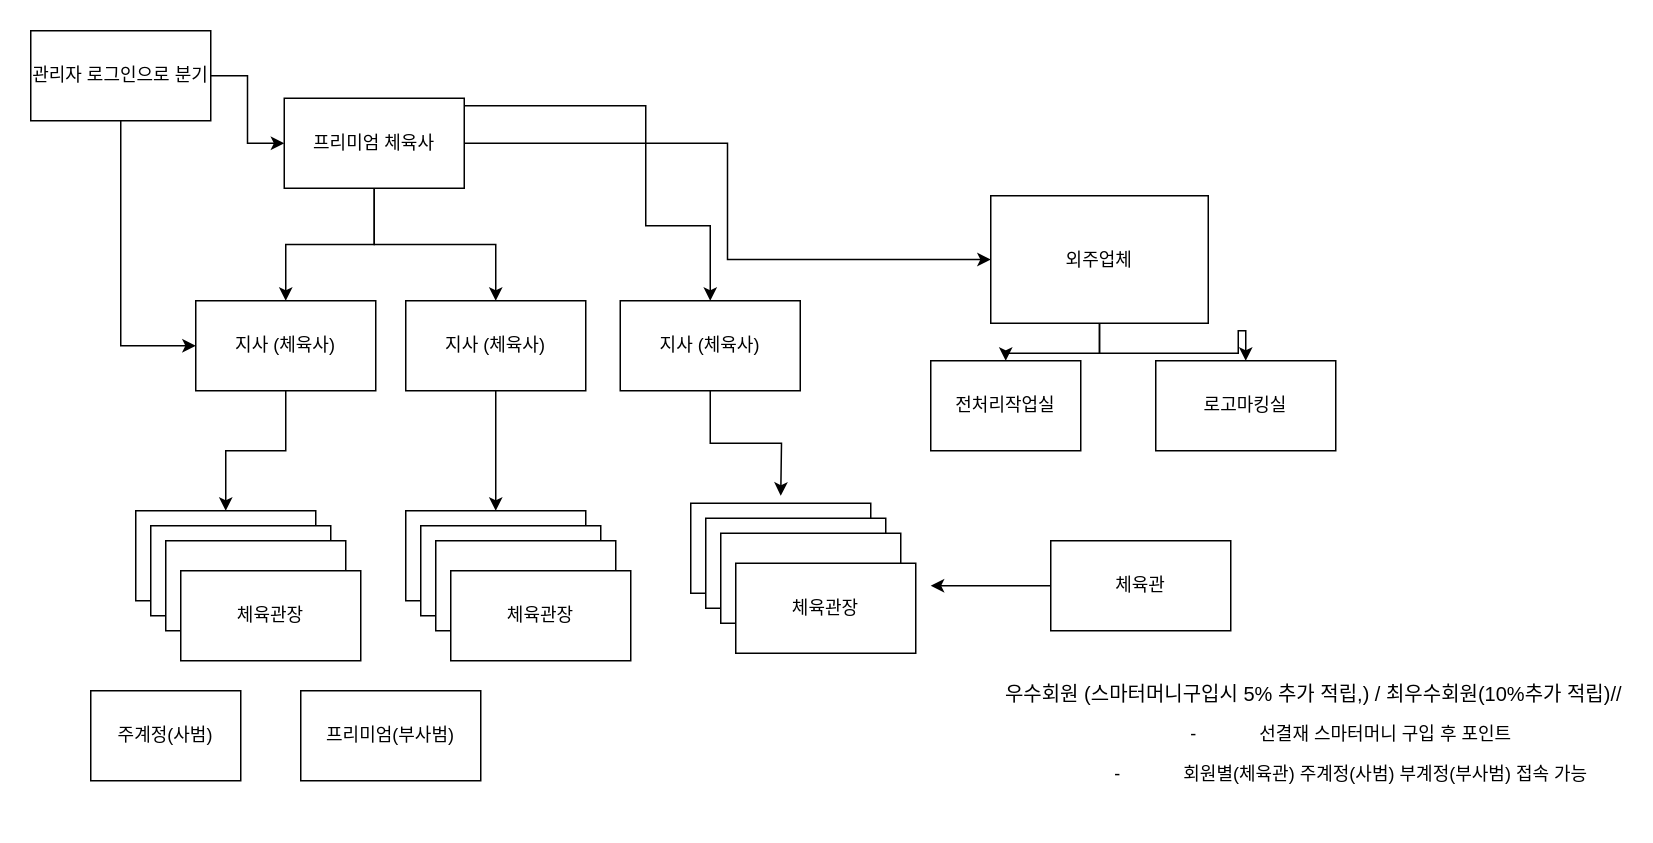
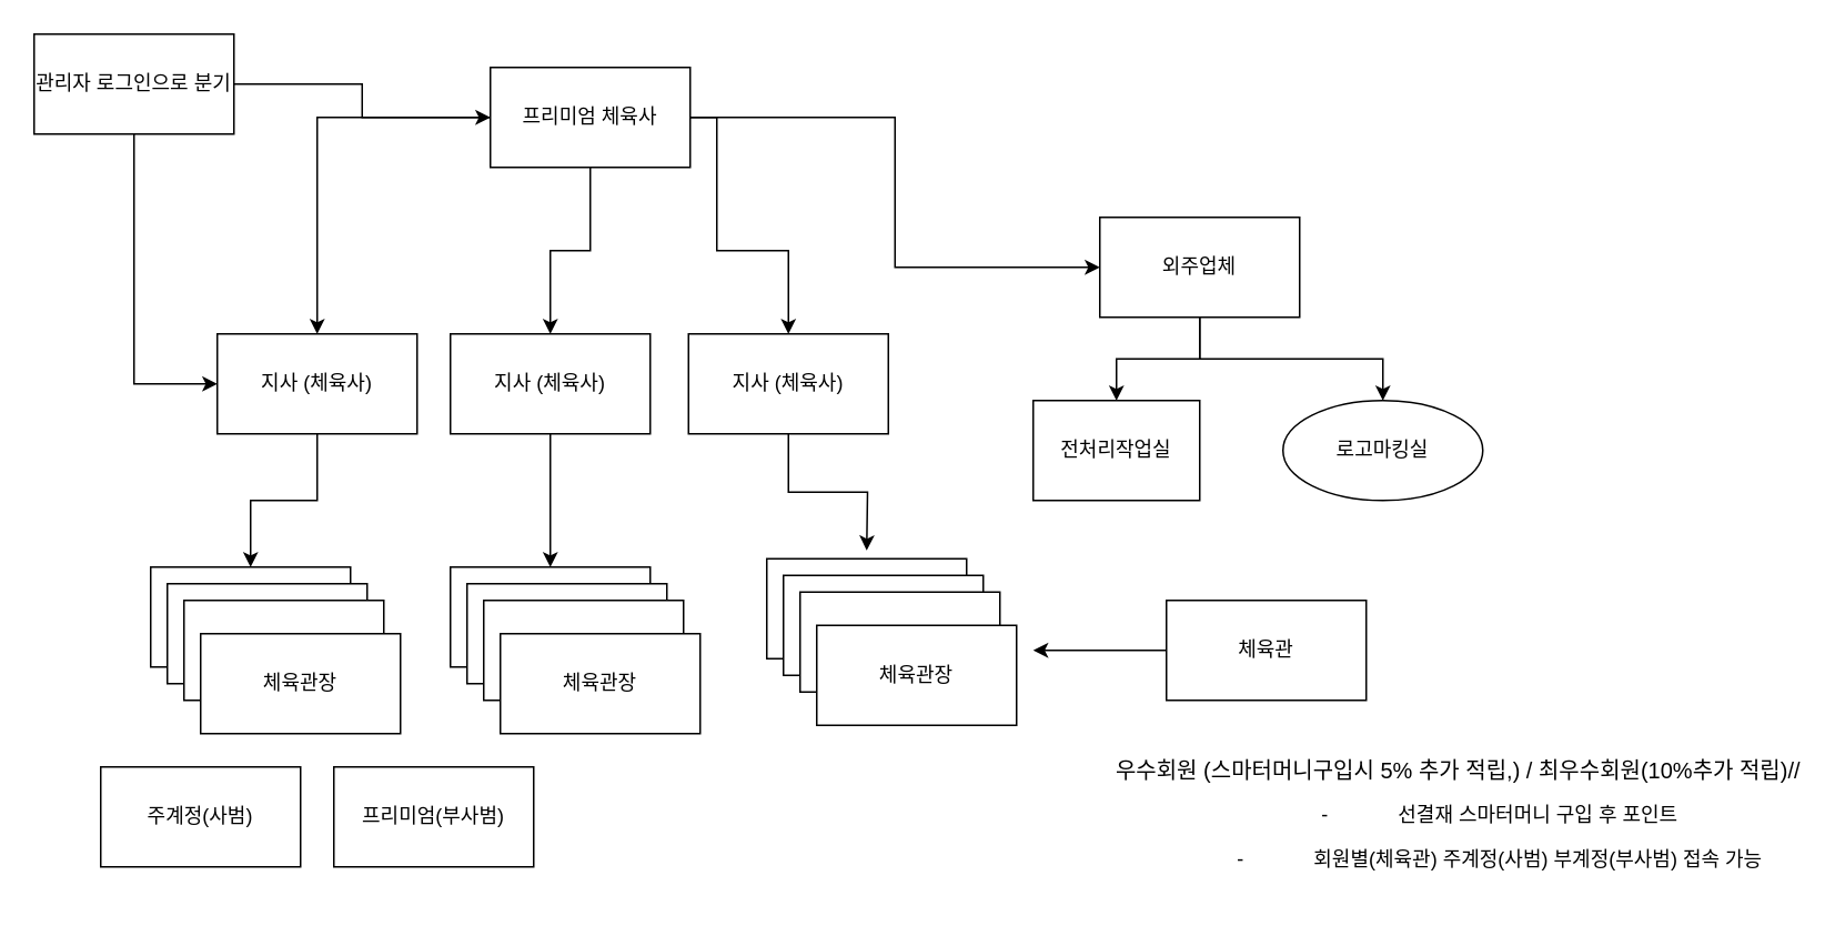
  <mxCell id="0" />
  <mxCell id="1" parent="0" />
  <mxCell id="2" style="edgeStyle=orthogonalEdgeStyle;rounded=0;orthogonalLoop=1;jettySize=auto;html=1;entryX=0.5;entryY=0;entryDx=0;entryDy=0;" edge="1" parent="1" source="6" target="10"><mxGeometry relative="1" as="geometry" /></mxCell>
  <mxCell id="3" style="edgeStyle=orthogonalEdgeStyle;rounded=0;orthogonalLoop=1;jettySize=auto;html=1;entryX=0.5;entryY=0;entryDx=0;entryDy=0;" edge="1" parent="1" source="6" target="8"><mxGeometry relative="1" as="geometry" /></mxCell>
  <mxCell id="4" style="edgeStyle=orthogonalEdgeStyle;rounded=0;orthogonalLoop=1;jettySize=auto;html=1;entryX=0.5;entryY=0;entryDx=0;entryDy=0;" edge="1" parent="1" source="6" target="12"><mxGeometry relative="1" as="geometry"><Array as="points"><mxPoint x="430" y="70" /><mxPoint x="430" y="150" /><mxPoint x="473" y="150" /></Array></mxGeometry></mxCell>
  <mxCell id="5" style="edgeStyle=orthogonalEdgeStyle;rounded=0;orthogonalLoop=1;jettySize=auto;html=1;entryX=0;entryY=0.5;entryDx=0;entryDy=0;" edge="1" parent="1" source="6" target="35"><mxGeometry relative="1" as="geometry" /></mxCell>
- <mxCell id="6" value="프리미엄 체육사" style="rounded=0;whiteSpace=wrap;html=1;" vertex="1" parent="1"><mxGeometry x="189" y="65" width="120" height="60" as="geometry" /></mxCell>
+ <mxCell id="6" value="프리미엄 체육사" style="rounded=0;whiteSpace=wrap;html=1;" vertex="1" parent="1"><mxGeometry x="294" y="40" width="120" height="60" as="geometry" /></mxCell>
  <mxCell id="7" style="edgeStyle=orthogonalEdgeStyle;rounded=0;orthogonalLoop=1;jettySize=auto;html=1;entryX=0.5;entryY=0;entryDx=0;entryDy=0;" edge="1" parent="1" source="8" target="17"><mxGeometry relative="1" as="geometry" /></mxCell>
  <mxCell id="8" value="지사 (체육사)" style="whiteSpace=wrap;html=1;" vertex="1" parent="1"><mxGeometry x="270" y="200" width="120" height="60" as="geometry" /></mxCell>
  <mxCell id="9" style="edgeStyle=orthogonalEdgeStyle;rounded=0;orthogonalLoop=1;jettySize=auto;html=1;entryX=0.5;entryY=0;entryDx=0;entryDy=0;" edge="1" parent="1" source="10" target="13"><mxGeometry relative="1" as="geometry" /></mxCell>
  <mxCell id="10" value="지사 (체육사)" style="whiteSpace=wrap;html=1;" vertex="1" parent="1"><mxGeometry x="130" y="200" width="120" height="60" as="geometry" /></mxCell>
  <mxCell id="11" style="edgeStyle=orthogonalEdgeStyle;rounded=0;orthogonalLoop=1;jettySize=auto;html=1;" edge="1" parent="1" source="12"><mxGeometry relative="1" as="geometry"><mxPoint x="520" y="330" as="targetPoint" /></mxGeometry></mxCell>
  <mxCell id="12" value="지사 (체육사)" style="whiteSpace=wrap;html=1;" vertex="1" parent="1"><mxGeometry x="413" y="200" width="120" height="60" as="geometry" /></mxCell>
  <mxCell id="13" value="체육관장" style="whiteSpace=wrap;html=1;" vertex="1" parent="1"><mxGeometry x="90" y="340" width="120" height="60" as="geometry" /></mxCell>
  <mxCell id="14" value="체육관장" style="whiteSpace=wrap;html=1;" vertex="1" parent="1"><mxGeometry x="100" y="350" width="120" height="60" as="geometry" /></mxCell>
  <mxCell id="15" value="체육관장" style="whiteSpace=wrap;html=1;" vertex="1" parent="1"><mxGeometry x="110" y="360" width="120" height="60" as="geometry" /></mxCell>
  <mxCell id="16" value="체육관장" style="whiteSpace=wrap;html=1;" vertex="1" parent="1"><mxGeometry x="120" y="380" width="120" height="60" as="geometry" /></mxCell>
  <mxCell id="17" value="체육관장" style="whiteSpace=wrap;html=1;" vertex="1" parent="1"><mxGeometry x="270" y="340" width="120" height="60" as="geometry" /></mxCell>
  <mxCell id="18" value="체육관장" style="whiteSpace=wrap;html=1;" vertex="1" parent="1"><mxGeometry x="280" y="350" width="120" height="60" as="geometry" /></mxCell>
  <mxCell id="19" value="체육관장" style="whiteSpace=wrap;html=1;" vertex="1" parent="1"><mxGeometry x="290" y="360" width="120" height="60" as="geometry" /></mxCell>
  <mxCell id="20" value="체육관장" style="whiteSpace=wrap;html=1;" vertex="1" parent="1"><mxGeometry x="300" y="380" width="120" height="60" as="geometry" /></mxCell>
  <mxCell id="21" value="체육관장" style="whiteSpace=wrap;html=1;" vertex="1" parent="1"><mxGeometry x="460" y="335" width="120" height="60" as="geometry" /></mxCell>
  <mxCell id="22" value="체육관장" style="whiteSpace=wrap;html=1;" vertex="1" parent="1"><mxGeometry x="470" y="345" width="120" height="60" as="geometry" /></mxCell>
  <mxCell id="23" value="체육관장" style="whiteSpace=wrap;html=1;" vertex="1" parent="1"><mxGeometry x="480" y="355" width="120" height="60" as="geometry" /></mxCell>
  <mxCell id="24" value="체육관장" style="whiteSpace=wrap;html=1;" vertex="1" parent="1"><mxGeometry x="490" y="375" width="120" height="60" as="geometry" /></mxCell>
  <mxCell id="25" style="edgeStyle=orthogonalEdgeStyle;rounded=0;orthogonalLoop=1;jettySize=auto;html=1;" edge="1" parent="1" source="27" target="6"><mxGeometry relative="1" as="geometry" /></mxCell>
  <mxCell id="26" style="edgeStyle=orthogonalEdgeStyle;rounded=0;orthogonalLoop=1;jettySize=auto;html=1;entryX=0;entryY=0.5;entryDx=0;entryDy=0;" edge="1" parent="1" source="27" target="10"><mxGeometry relative="1" as="geometry" /></mxCell>
  <mxCell id="27" value="관리자 로그인으로 분기" style="whiteSpace=wrap;html=1;" vertex="1" parent="1"><mxGeometry x="20" y="20" width="120" height="60" as="geometry" /></mxCell>
  <mxCell id="28" style="edgeStyle=orthogonalEdgeStyle;rounded=0;orthogonalLoop=1;jettySize=auto;html=1;" edge="1" parent="1" source="29"><mxGeometry relative="1" as="geometry"><mxPoint x="620" y="390" as="targetPoint" /></mxGeometry></mxCell>
  <mxCell id="29" value="체육관" style="whiteSpace=wrap;html=1;" vertex="1" parent="1"><mxGeometry x="700" y="360" width="120" height="60" as="geometry" /></mxCell>
  <mxCell id="30" value="&lt;p style=&quot;margin: 0cm 0cm 8pt; text-align: justify; line-height: 14.267px; font-size: 10pt; font-family: &amp;quot;맑은 고딕&amp;quot;, sans-serif; background-color: transparent; caret-color: rgb(0, 0, 0); color: rgb(0, 0, 0); font-style: normal; font-variant-caps: normal; font-weight: normal; letter-spacing: normal; text-indent: 0px; text-transform: none; word-spacing: 0px; -webkit-text-stroke-width: 0px; text-decoration: none;&quot; class=&quot;MsoNormal&quot;&gt;&lt;span style=&quot;color: black;&quot; lang=&quot;KO&quot;&gt;우수회원&lt;/span&gt;&lt;span style=&quot;color: black;&quot; lang=&quot;EN-US&quot;&gt;&lt;span class=&quot;Apple-converted-space&quot;&gt;&amp;nbsp;&lt;/span&gt;(&lt;/span&gt;&lt;span style=&quot;color: black;&quot; lang=&quot;KO&quot;&gt;스마터머니구입시&lt;/span&gt;&lt;span style=&quot;color: black;&quot; lang=&quot;EN-US&quot;&gt;&lt;span class=&quot;Apple-converted-space&quot;&gt;&amp;nbsp;&lt;/span&gt;5%&lt;span class=&quot;Apple-converted-space&quot;&gt;&amp;nbsp;&lt;/span&gt;&lt;/span&gt;&lt;span style=&quot;color: black;&quot; lang=&quot;KO&quot;&gt;추가 적립&lt;/span&gt;&lt;span style=&quot;color: black;&quot; lang=&quot;EN-US&quot;&gt;,) /&lt;span class=&quot;Apple-converted-space&quot;&gt;&amp;nbsp;&lt;/span&gt;&lt;/span&gt;&lt;span style=&quot;color: black;&quot; lang=&quot;KO&quot;&gt;최우수회원&lt;/span&gt;&lt;span style=&quot;color: black;&quot; lang=&quot;EN-US&quot;&gt;(10%&lt;/span&gt;&lt;span style=&quot;color: black;&quot; lang=&quot;KO&quot;&gt;추가 적립&lt;/span&gt;&lt;span style=&quot;color: black;&quot; lang=&quot;EN-US&quot;&gt;)//&lt;/span&gt;&lt;span lang=&quot;EN-US&quot;&gt;&lt;/span&gt;&lt;/p&gt;&lt;p style=&quot;margin-left:40.0pt;text-indent:0cm;mso-list:l0 level1 lfo1&quot; class=&quot;MsoNormal&quot;&gt;&lt;span style=&quot;mso-fareast-language:KO&quot; lang=&quot;EN-US&quot;&gt;&lt;span style=&quot;mso-list:Ignore&quot;&gt;-&lt;span style=&quot;font:7.0pt &amp;quot;Times New Roman&amp;quot;&quot;&gt;&amp;nbsp;&amp;nbsp;&amp;nbsp;&amp;nbsp;&amp;nbsp;&amp;nbsp;&amp;nbsp;&amp;nbsp;&amp;nbsp;&amp;nbsp;&amp;nbsp;&amp;nbsp;&amp;nbsp;&amp;nbsp;&amp;nbsp;&amp;nbsp;&amp;nbsp;&lt;span class=&quot;Apple-converted-space&quot;&gt;&amp;nbsp;&lt;/span&gt;&lt;/span&gt;&lt;/span&gt;&lt;/span&gt;&lt;span style=&quot;color: black;&quot; lang=&quot;KO&quot;&gt;선결재 스마터머니 구입 후 포인트&lt;span class=&quot;Apple-converted-space&quot;&gt;&amp;nbsp;&lt;/span&gt;&lt;/span&gt;&lt;span lang=&quot;EN-US&quot;&gt;&lt;/span&gt;&lt;/p&gt;&lt;p style=&quot;margin-left:40.0pt;text-indent:0cm;mso-list:l0 level1 lfo1&quot; class=&quot;MsoNormal&quot;&gt;&lt;span style=&quot;mso-fareast-language:KO&quot; lang=&quot;EN-US&quot;&gt;&lt;span style=&quot;mso-list:Ignore&quot;&gt;-&lt;span style=&quot;font:7.0pt &amp;quot;Times New Roman&amp;quot;&quot;&gt;&amp;nbsp;&amp;nbsp;&amp;nbsp;&amp;nbsp;&amp;nbsp;&amp;nbsp;&amp;nbsp;&amp;nbsp;&amp;nbsp;&amp;nbsp;&amp;nbsp;&amp;nbsp;&amp;nbsp;&amp;nbsp;&amp;nbsp;&amp;nbsp;&amp;nbsp;&lt;span class=&quot;Apple-converted-space&quot;&gt;&amp;nbsp;&lt;/span&gt;&lt;/span&gt;&lt;/span&gt;&lt;/span&gt;&lt;span style=&quot;color: black;&quot; lang=&quot;KO&quot;&gt;회원별&lt;/span&gt;&lt;span style=&quot;color: black;&quot; lang=&quot;EN-US&quot;&gt;(&lt;/span&gt;&lt;span style=&quot;color: black;&quot; lang=&quot;KO&quot;&gt;체육관&lt;/span&gt;&lt;span style=&quot;color: black;&quot; lang=&quot;EN-US&quot;&gt;)&lt;span class=&quot;Apple-converted-space&quot;&gt;&amp;nbsp;&lt;/span&gt;&lt;/span&gt;&lt;span style=&quot;color: black;&quot; lang=&quot;KO&quot;&gt;주계정&lt;/span&gt;&lt;span style=&quot;color: black;&quot; lang=&quot;EN-US&quot;&gt;(&lt;/span&gt;&lt;span style=&quot;color: black;&quot; lang=&quot;KO&quot;&gt;사범&lt;/span&gt;&lt;span style=&quot;color: black;&quot; lang=&quot;EN-US&quot;&gt;)&lt;span class=&quot;Apple-converted-space&quot;&gt;&amp;nbsp;&lt;/span&gt;&lt;/span&gt;&lt;span style=&quot;color: black;&quot; lang=&quot;KO&quot;&gt;부계정&lt;/span&gt;&lt;span style=&quot;color: black;&quot; lang=&quot;EN-US&quot;&gt;(&lt;/span&gt;&lt;span style=&quot;color: black;&quot; lang=&quot;KO&quot;&gt;부사범&lt;/span&gt;&lt;span style=&quot;color: black;&quot; lang=&quot;EN-US&quot;&gt;)&lt;span class=&quot;Apple-converted-space&quot;&gt;&amp;nbsp;&lt;/span&gt;&lt;/span&gt;&lt;span style=&quot;color: black;&quot; lang=&quot;KO&quot;&gt;접속 가능&lt;span class=&quot;Apple-converted-space&quot;&gt;&amp;nbsp;&lt;/span&gt;&lt;/span&gt;&lt;span lang=&quot;EN-US&quot;&gt;&lt;/span&gt;&lt;/p&gt;" style="text;html=1;align=center;verticalAlign=middle;resizable=0;points=[];autosize=1;strokeColor=none;fillColor=none;" vertex="1" parent="1"><mxGeometry x="670" y="450" width="410" height="90" as="geometry" /></mxCell>
- <mxCell id="31" value="주계정(사범)" style="whiteSpace=wrap;html=1;" vertex="1" parent="1"><mxGeometry x="60" y="460" width="100" height="60" as="geometry" /></mxCell>
+ <mxCell id="31" value="주계정(사범)" style="whiteSpace=wrap;html=1;" vertex="1" parent="1"><mxGeometry x="60" y="460" width="120" height="60" as="geometry" /></mxCell>
  <mxCell id="32" value="프리미엄(부사범)" style="whiteSpace=wrap;html=1;" vertex="1" parent="1"><mxGeometry x="200" y="460" width="120" height="60" as="geometry" /></mxCell>
  <mxCell id="33" style="edgeStyle=orthogonalEdgeStyle;rounded=0;orthogonalLoop=1;jettySize=auto;html=1;entryX=0.5;entryY=0;entryDx=0;entryDy=0;" edge="1" parent="1" source="35" target="36"><mxGeometry relative="1" as="geometry" /></mxCell>
  <mxCell id="34" style="edgeStyle=orthogonalEdgeStyle;rounded=0;orthogonalLoop=1;jettySize=auto;html=1;" edge="1" parent="1" source="35" target="37"><mxGeometry relative="1" as="geometry" /></mxCell>
- <mxCell id="35" value="외주업체" style="whiteSpace=wrap;html=1;" vertex="1" parent="1"><mxGeometry x="660" y="130" width="145" height="85" as="geometry" /></mxCell>
+ <mxCell id="35" value="외주업체" style="whiteSpace=wrap;html=1;" vertex="1" parent="1"><mxGeometry x="660" y="130" width="120" height="60" as="geometry" /></mxCell>
  <mxCell id="36" value="전처리작업실" style="whiteSpace=wrap;html=1;" vertex="1" parent="1"><mxGeometry x="620" y="240" width="100" height="60" as="geometry" /></mxCell>
- <mxCell id="37" value="로고마킹실" style="whiteSpace=wrap;html=1;" vertex="1" parent="1"><mxGeometry x="770" y="240" width="120" height="60" as="geometry" /></mxCell>
+ <mxCell id="37" value="로고마킹실" style="ellipse;whiteSpace=wrap;html=1;" vertex="1" parent="1"><mxGeometry x="770" y="240" width="120" height="60" as="geometry" /></mxCell>
